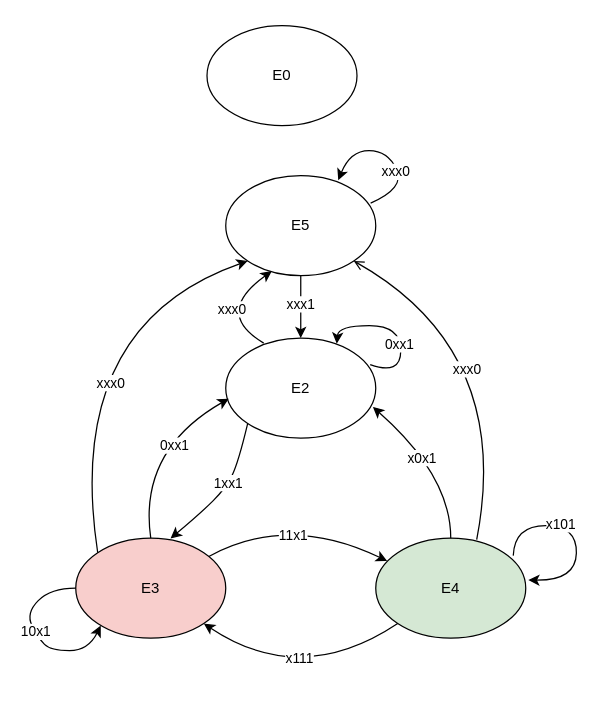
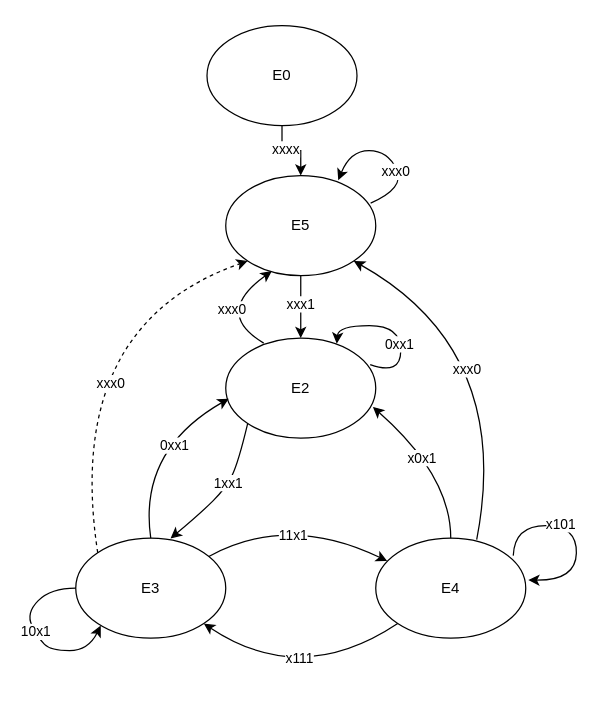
  <mxCell id="0" />
  <mxCell id="1" parent="0" />
+ <mxCell id="2" style="edgeStyle=orthogonalEdgeStyle;rounded=0;orthogonalLoop=1;jettySize=auto;html=1;entryX=0.5;entryY=0;entryDx=0;entryDy=0;" edge="1" parent="1" source="4" target="7"><mxGeometry relative="1" as="geometry" /></mxCell>
+ <mxCell id="3" value="xxxx" style="edgeLabel;html=1;align=center;verticalAlign=middle;resizable=0;points=[];" vertex="1" connectable="0" parent="2"><mxGeometry x="-0.216" y="2" relative="1" as="geometry"><mxPoint as="offset" /></mxGeometry></mxCell>
  <mxCell id="4" value="E0" style="ellipse;whiteSpace=wrap;html=1;" vertex="1" parent="1"><mxGeometry x="165" y="20" width="120" height="80" as="geometry" /></mxCell>
  <mxCell id="5" style="edgeStyle=orthogonalEdgeStyle;rounded=0;orthogonalLoop=1;jettySize=auto;html=1;entryX=0.5;entryY=0;entryDx=0;entryDy=0;" edge="1" parent="1" source="7" target="8"><mxGeometry relative="1" as="geometry" /></mxCell>
  <mxCell id="6" value="xxx1" style="edgeLabel;html=1;align=center;verticalAlign=middle;resizable=0;points=[];" vertex="1" connectable="0" parent="5"><mxGeometry x="-0.132" y="-1" relative="1" as="geometry"><mxPoint as="offset" /></mxGeometry></mxCell>
  <mxCell id="7" value="E5" style="ellipse;whiteSpace=wrap;html=1;" vertex="1" parent="1"><mxGeometry x="180" y="140" width="120" height="80" as="geometry" /></mxCell>
  <mxCell id="8" value="E2" style="ellipse;whiteSpace=wrap;html=1;" vertex="1" parent="1"><mxGeometry x="180" y="270" width="120" height="80" as="geometry" /></mxCell>
- <mxCell id="9" value="E3" style="ellipse;whiteSpace=wrap;html=1;fillColor=#f8cecc;" vertex="1" parent="1"><mxGeometry x="60" y="430" width="120" height="80" as="geometry" /></mxCell>
- <mxCell id="10" value="E4" style="ellipse;whiteSpace=wrap;html=1;fillColor=#d5e8d4;" vertex="1" parent="1"><mxGeometry x="300" y="430" width="120" height="80" as="geometry" /></mxCell>
+ <mxCell id="9" value="E3" style="ellipse;whiteSpace=wrap;html=1;" vertex="1" parent="1"><mxGeometry x="60" y="430" width="120" height="80" as="geometry" /></mxCell>
+ <mxCell id="10" value="E4" style="ellipse;whiteSpace=wrap;html=1;" vertex="1" parent="1"><mxGeometry x="300" y="430" width="120" height="80" as="geometry" /></mxCell>
  <mxCell id="11" value="" style="curved=1;endArrow=classic;html=1;rounded=0;entryX=0.02;entryY=0.605;entryDx=0;entryDy=0;entryPerimeter=0;exitX=0.5;exitY=0;exitDx=0;exitDy=0;" edge="1" parent="1" source="9" target="8"><mxGeometry width="50" height="50" relative="1" as="geometry"><mxPoint x="120" y="430" as="sourcePoint" /><mxPoint x="170" y="380" as="targetPoint" /><Array as="points"><mxPoint x="110" y="360" /></Array></mxGeometry></mxCell>
  <mxCell id="12" value="0xx1" style="edgeLabel;html=1;align=center;verticalAlign=middle;resizable=0;points=[];" vertex="1" connectable="0" parent="11"><mxGeometry x="0.265" y="-10" relative="1" as="geometry"><mxPoint as="offset" /></mxGeometry></mxCell>
  <mxCell id="13" value="" style="curved=1;endArrow=classic;html=1;rounded=0;entryX=0.981;entryY=0.688;entryDx=0;entryDy=0;entryPerimeter=0;" edge="1" parent="1" target="8"><mxGeometry width="50" height="50" relative="1" as="geometry"><mxPoint x="360" y="430" as="sourcePoint" /><mxPoint x="431" y="345" as="targetPoint" /><Array as="points"><mxPoint x="360" y="380" /></Array></mxGeometry></mxCell>
  <mxCell id="14" value="x0x1" style="edgeLabel;html=1;align=center;verticalAlign=middle;resizable=0;points=[];" vertex="1" connectable="0" parent="13"><mxGeometry x="0.164" y="5" relative="1" as="geometry"><mxPoint as="offset" /></mxGeometry></mxCell>
  <mxCell id="15" value="1xx1" style="curved=1;endArrow=classic;html=1;rounded=0;exitX=0;exitY=1;exitDx=0;exitDy=0;entryX=0.632;entryY=0.003;entryDx=0;entryDy=0;entryPerimeter=0;" edge="1" parent="1" source="8" target="9"><mxGeometry x="-0.137" width="50" height="50" relative="1" as="geometry"><mxPoint x="260" y="410" as="sourcePoint" /><mxPoint x="310" y="360" as="targetPoint" /><Array as="points"><mxPoint x="190" y="370" /><mxPoint x="180" y="390" /><mxPoint x="160" y="410" /></Array><mxPoint as="offset" /></mxGeometry></mxCell>
  <mxCell id="16" value="" style="curved=1;endArrow=classic;html=1;rounded=0;exitX=0;exitY=1;exitDx=0;exitDy=0;entryX=1;entryY=1;entryDx=0;entryDy=0;" edge="1" parent="1" source="10" target="9"><mxGeometry width="50" height="50" relative="1" as="geometry"><mxPoint x="230" y="560" as="sourcePoint" /><mxPoint x="90" y="520" as="targetPoint" /><Array as="points"><mxPoint x="240" y="550" /></Array></mxGeometry></mxCell>
  <mxCell id="17" value="x111" style="edgeLabel;html=1;align=center;verticalAlign=middle;resizable=0;points=[];" vertex="1" connectable="0" parent="16"><mxGeometry x="0.163" y="-20" relative="1" as="geometry"><mxPoint as="offset" /></mxGeometry></mxCell>
- <mxCell id="18" value="" style="curved=1;endArrow=open;html=1;rounded=0;exitX=0.673;exitY=0.015;exitDx=0;exitDy=0;exitPerimeter=0;entryX=1;entryY=1;entryDx=0;entryDy=0;" edge="1" parent="1" source="10" target="7"><mxGeometry width="50" height="50" relative="1" as="geometry"><mxPoint x="400" y="350" as="sourcePoint" /><mxPoint x="450" y="300" as="targetPoint" /><Array as="points"><mxPoint x="410" y="280" /></Array></mxGeometry></mxCell>
+ <mxCell id="18" value="" style="curved=1;endArrow=classic;html=1;rounded=0;exitX=0.673;exitY=0.015;exitDx=0;exitDy=0;exitPerimeter=0;entryX=1;entryY=1;entryDx=0;entryDy=0;" edge="1" parent="1" source="10" target="7"><mxGeometry width="50" height="50" relative="1" as="geometry"><mxPoint x="400" y="350" as="sourcePoint" /><mxPoint x="450" y="300" as="targetPoint" /><Array as="points"><mxPoint x="410" y="280" /></Array></mxGeometry></mxCell>
  <mxCell id="19" value="xxx0" style="edgeLabel;html=1;align=center;verticalAlign=middle;resizable=0;points=[];" vertex="1" connectable="0" parent="18"><mxGeometry x="0.196" y="31" relative="1" as="geometry"><mxPoint as="offset" /></mxGeometry></mxCell>
- <mxCell id="20" value="" style="curved=1;endArrow=classic;html=1;rounded=0;exitX=0;exitY=0;exitDx=0;exitDy=0;entryX=0;entryY=1;entryDx=0;entryDy=0;" edge="1" parent="1" source="9" target="7"><mxGeometry width="50" height="50" relative="1" as="geometry"><mxPoint x="39" y="423" as="sourcePoint" /><mxPoint x="-60" y="190" as="targetPoint" /><Array as="points"><mxPoint x="50" y="260" /></Array></mxGeometry></mxCell>
+ <mxCell id="20" value="" style="curved=1;endArrow=classic;html=1;rounded=0;exitX=0;exitY=0;exitDx=0;exitDy=0;entryX=0;entryY=1;entryDx=0;entryDy=0;dashed=1;" edge="1" parent="1" source="9" target="7"><mxGeometry width="50" height="50" relative="1" as="geometry"><mxPoint x="39" y="423" as="sourcePoint" /><mxPoint x="-60" y="190" as="targetPoint" /><Array as="points"><mxPoint x="50" y="260" /></Array></mxGeometry></mxCell>
  <mxCell id="21" value="xxx0" style="edgeLabel;html=1;align=center;verticalAlign=middle;resizable=0;points=[];" vertex="1" connectable="0" parent="20"><mxGeometry x="-0.218" y="-30" relative="1" as="geometry"><mxPoint as="offset" /></mxGeometry></mxCell>
  <mxCell id="22" value="" style="curved=1;endArrow=classic;html=1;rounded=0;entryX=0.076;entryY=0.229;entryDx=0;entryDy=0;entryPerimeter=0;" edge="1" parent="1" source="9" target="10"><mxGeometry width="50" height="50" relative="1" as="geometry"><mxPoint x="280" y="460" as="sourcePoint" /><mxPoint x="330" y="410" as="targetPoint" /><Array as="points"><mxPoint x="230" y="410" /></Array></mxGeometry></mxCell>
  <mxCell id="23" value="11x1" style="edgeLabel;html=1;align=center;verticalAlign=middle;resizable=0;points=[];" vertex="1" connectable="0" parent="22"><mxGeometry x="0.039" y="-14" relative="1" as="geometry"><mxPoint as="offset" /></mxGeometry></mxCell>
  <mxCell id="24" value="" style="curved=1;endArrow=classic;html=1;rounded=0;exitX=0.963;exitY=0.265;exitDx=0;exitDy=0;exitPerimeter=0;entryX=0.74;entryY=0.055;entryDx=0;entryDy=0;entryPerimeter=0;" edge="1" parent="1" source="8" target="8"><mxGeometry width="50" height="50" relative="1" as="geometry"><mxPoint x="310" y="300" as="sourcePoint" /><mxPoint x="360" y="250" as="targetPoint" /><Array as="points"><mxPoint x="320" y="300" /><mxPoint x="320" y="260" /><mxPoint x="270" y="260" /></Array></mxGeometry></mxCell>
  <mxCell id="25" value="0xx1" style="edgeLabel;html=1;align=center;verticalAlign=middle;resizable=0;points=[];" vertex="1" connectable="0" parent="24"><mxGeometry x="-0.223" y="2" relative="1" as="geometry"><mxPoint as="offset" /></mxGeometry></mxCell>
  <mxCell id="26" value="" style="curved=1;endArrow=classic;html=1;rounded=0;entryX=0.753;entryY=0.045;entryDx=0;entryDy=0;entryPerimeter=0;exitX=0.969;exitY=0.275;exitDx=0;exitDy=0;exitPerimeter=0;" edge="1" parent="1"><mxGeometry width="50" height="50" relative="1" as="geometry"><mxPoint x="295.92" y="162" as="sourcePoint" /><mxPoint x="270" y="143.6" as="targetPoint" /><Array as="points"><mxPoint x="323.64" y="150" /><mxPoint x="309.64" y="120" /><mxPoint x="279.64" y="120" /></Array></mxGeometry></mxCell>
  <mxCell id="27" value="xxx0" style="edgeLabel;html=1;align=center;verticalAlign=middle;resizable=0;points=[];" vertex="1" connectable="0" parent="26"><mxGeometry x="-0.223" y="2" relative="1" as="geometry"><mxPoint as="offset" /></mxGeometry></mxCell>
  <mxCell id="28" value="" style="curved=1;endArrow=classic;html=1;rounded=0;exitX=0.253;exitY=0.05;exitDx=0;exitDy=0;exitPerimeter=0;entryX=0.307;entryY=0.955;entryDx=0;entryDy=0;entryPerimeter=0;" edge="1" parent="1" source="8" target="7"><mxGeometry width="50" height="50" relative="1" as="geometry"><mxPoint x="170" y="270" as="sourcePoint" /><mxPoint x="220" y="220" as="targetPoint" /><Array as="points"><mxPoint x="170" y="250" /></Array></mxGeometry></mxCell>
  <mxCell id="29" value="xxx0" style="edgeLabel;html=1;align=center;verticalAlign=middle;resizable=0;points=[];" vertex="1" connectable="0" parent="28"><mxGeometry x="0.169" y="-6" relative="1" as="geometry"><mxPoint as="offset" /></mxGeometry></mxCell>
  <mxCell id="30" value="" style="curved=1;endArrow=classic;html=1;rounded=0;exitX=0;exitY=0.5;exitDx=0;exitDy=0;" edge="1" parent="1" source="9"><mxGeometry width="50" height="50" relative="1" as="geometry"><mxPoint x="90" y="590" as="sourcePoint" /><mxPoint x="80" y="500" as="targetPoint" /><Array as="points"><mxPoint x="40" y="470" /><mxPoint x="20" y="490" /><mxPoint x="30" y="510" /><mxPoint x="40" y="520" /><mxPoint x="70" y="520" /></Array></mxGeometry></mxCell>
  <mxCell id="31" value="10x1" style="edgeLabel;html=1;align=center;verticalAlign=middle;resizable=0;points=[];" vertex="1" connectable="0" parent="30"><mxGeometry x="-0.071" relative="1" as="geometry"><mxPoint as="offset" /></mxGeometry></mxCell>
  <mxCell id="32" value="" style="curved=1;endArrow=classic;html=1;rounded=0;exitX=1.017;exitY=0.42;exitDx=0;exitDy=0;exitPerimeter=0;entryX=1.017;entryY=0.42;entryDx=0;entryDy=0;entryPerimeter=0;" edge="1" parent="1" target="10"><mxGeometry width="50" height="50" relative="1" as="geometry"><mxPoint x="410" y="444" as="sourcePoint" /><mxPoint x="437" y="461" as="targetPoint" /><Array as="points"><mxPoint x="411" y="420" /><mxPoint x="461" y="420" /><mxPoint x="460" y="464" /></Array></mxGeometry></mxCell>
  <mxCell id="33" value="x101" style="edgeLabel;html=1;align=center;verticalAlign=middle;resizable=0;points=[];" vertex="1" connectable="0" parent="32"><mxGeometry x="-0.223" y="2" relative="1" as="geometry"><mxPoint as="offset" /></mxGeometry></mxCell>
